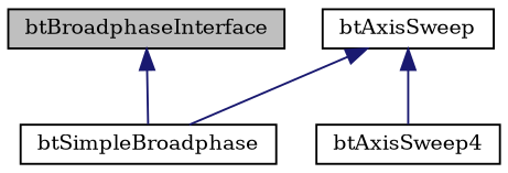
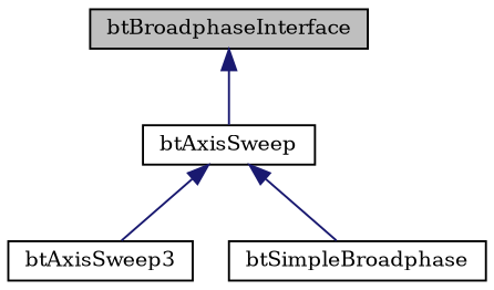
  digraph {
    fontname="DejaVu Serif"
    node [color=black fillcolor=white fontname="DejaVu Serif" fontsize=10 shape=record style=filled]
    edge [color=midnightblue dir=back fontname="DejaVu Serif" fontsize=10 labelfontname=Helvetica labelfontsize=10 style=solid]
    n1 [fillcolor=grey75 fontcolor=black height=0.2 label=btBroadphaseInterface width=0.4]
    n2 [height=0.2 label=btAxisSweep width=0.4]
-   n3 [height=0.2 label=btAxisSweep4 width=0.4]
+   n3 [height=0.2 label=btAxisSweep3 width=0.4]
    n4 [height=0.2 label=btSimpleBroadphase width=0.4]
-   n1 -> n4
+   n1 -> n2
    n2 -> n3
    n2 -> n4
  }
